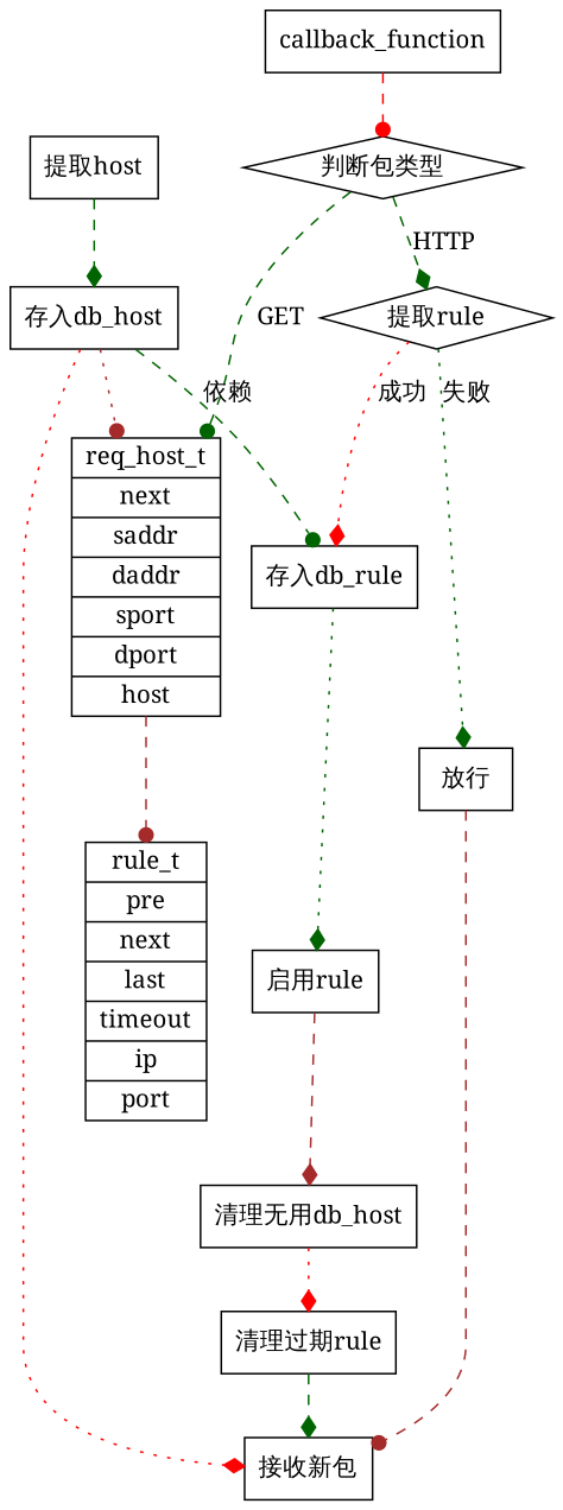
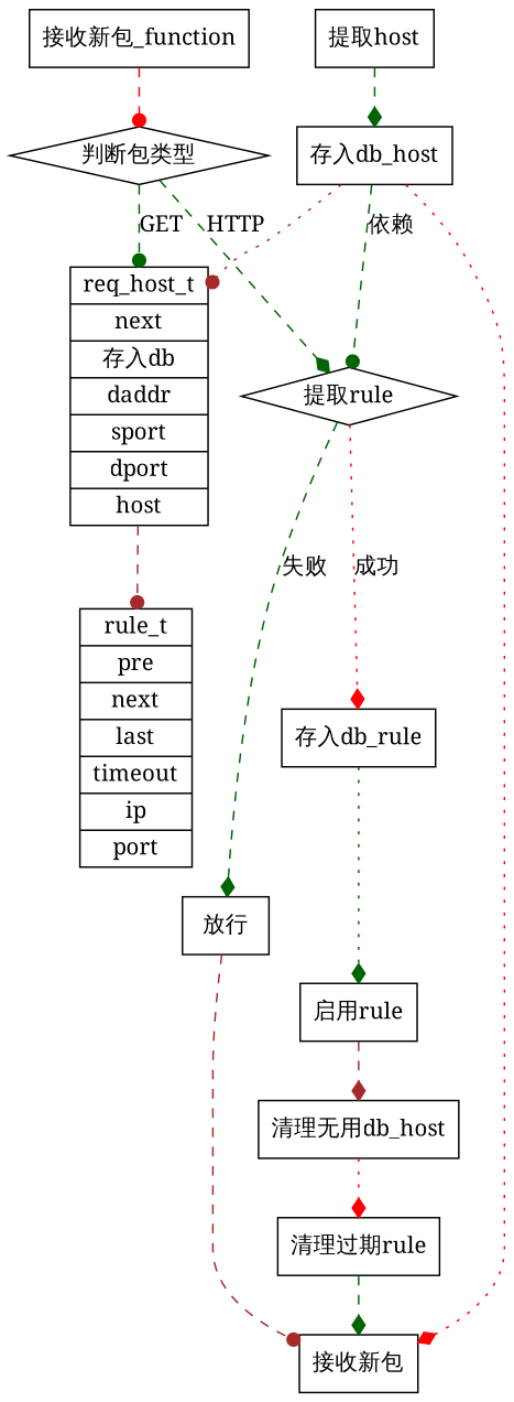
  digraph {
    fontname="Noto Serif"
    node [fontname="Noto Serif" shape=box]
    edge [arrowhead=diamond color=darkgreen fontname="Noto Serif" style=dashed]
    "判断包类型" [shape=diamond]
-   n2 [label="{<head>req_host_t | next | saddr | daddr | sport | dport | host}" shape=record]
+   n2 [label="{<head>req_host_t | next | 存入db | daddr | sport | dport | host}" shape=record]
    "提取rule" [shape=diamond]
-   callback_function
+   callback_function [label="接收新包_function"]
    n5 [label="{<head>rule_t | pre | next | last | timeout | ip | port}" shape=record]
    "存入db_rule"
    "放行"
    "提取host"
    "存入db_host"
    "启用rule"
    "接收新包"
    "清理无用db_host"
    "清理过期rule"
    "判断包类型" -> n2 [arrowhead=dot label=GET]
    "判断包类型" -> "提取rule" [label=HTTP]
    n2 -> n5 [arrowhead=dot color=brown shape=box]
    "提取rule" -> "存入db_rule" [color=red label="成功" style=dotted]
-   "提取rule" -> "放行" [label="失败" style=dotted]
+   "提取rule" -> "放行" [label="失败"]
    callback_function -> "判断包类型" [arrowhead=dot color=red]
    "存入db_rule" -> "启用rule" [style=dotted]
    "放行" -> "接收新包" [arrowhead=dot color=brown]
    "提取host" -> "存入db_host"
    "存入db_host" -> n2 [arrowhead=dot color=brown shape=box style=dotted]
-   "存入db_host" -> "存入db_rule" [arrowhead=dot label="依赖"]
+   "存入db_host" -> "提取rule" [arrowhead=dot label="依赖"]
    "存入db_host" -> "接收新包" [color=red style=dotted]
    "启用rule" -> "清理无用db_host" [color=brown]
    "清理无用db_host" -> "清理过期rule" [color=red style=dotted]
    "清理过期rule" -> "接收新包"
  }
